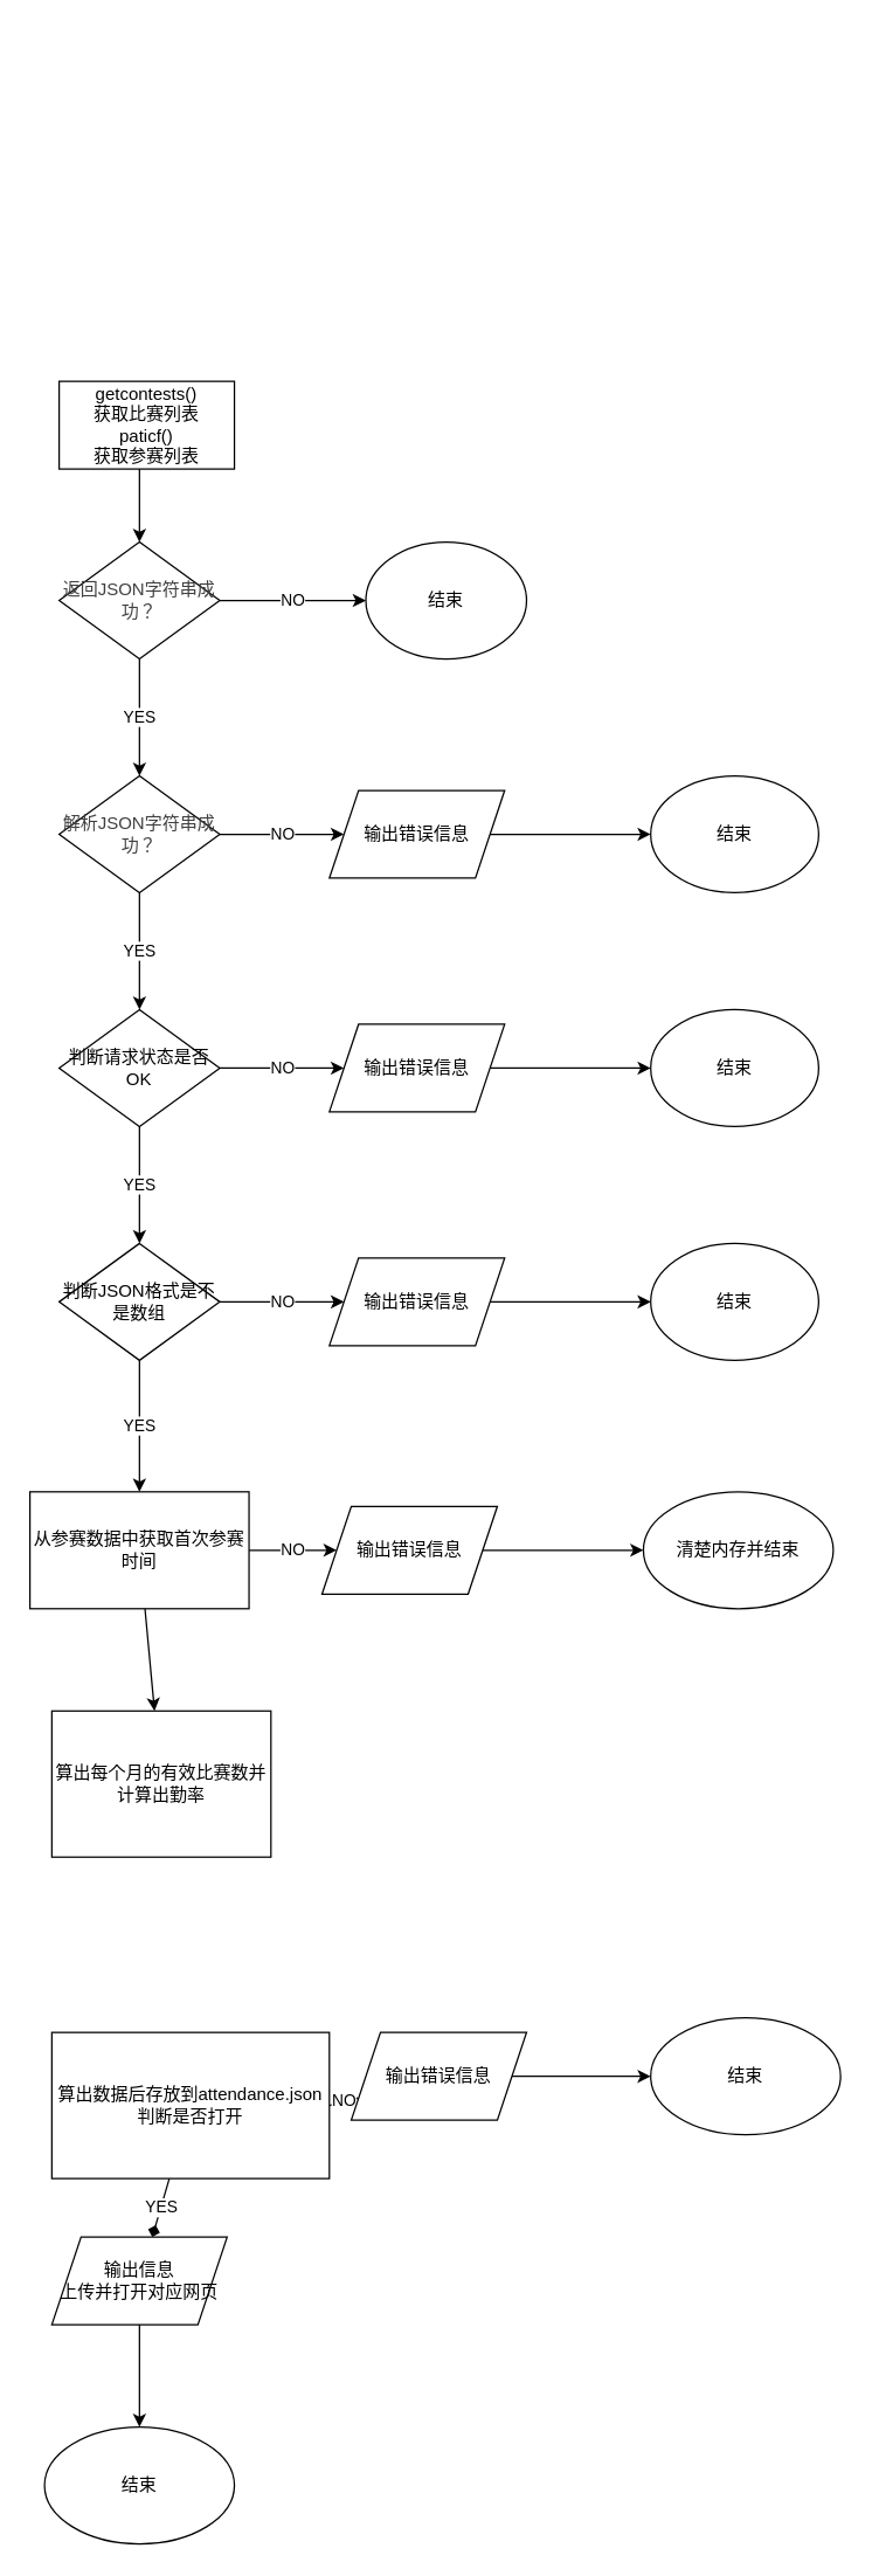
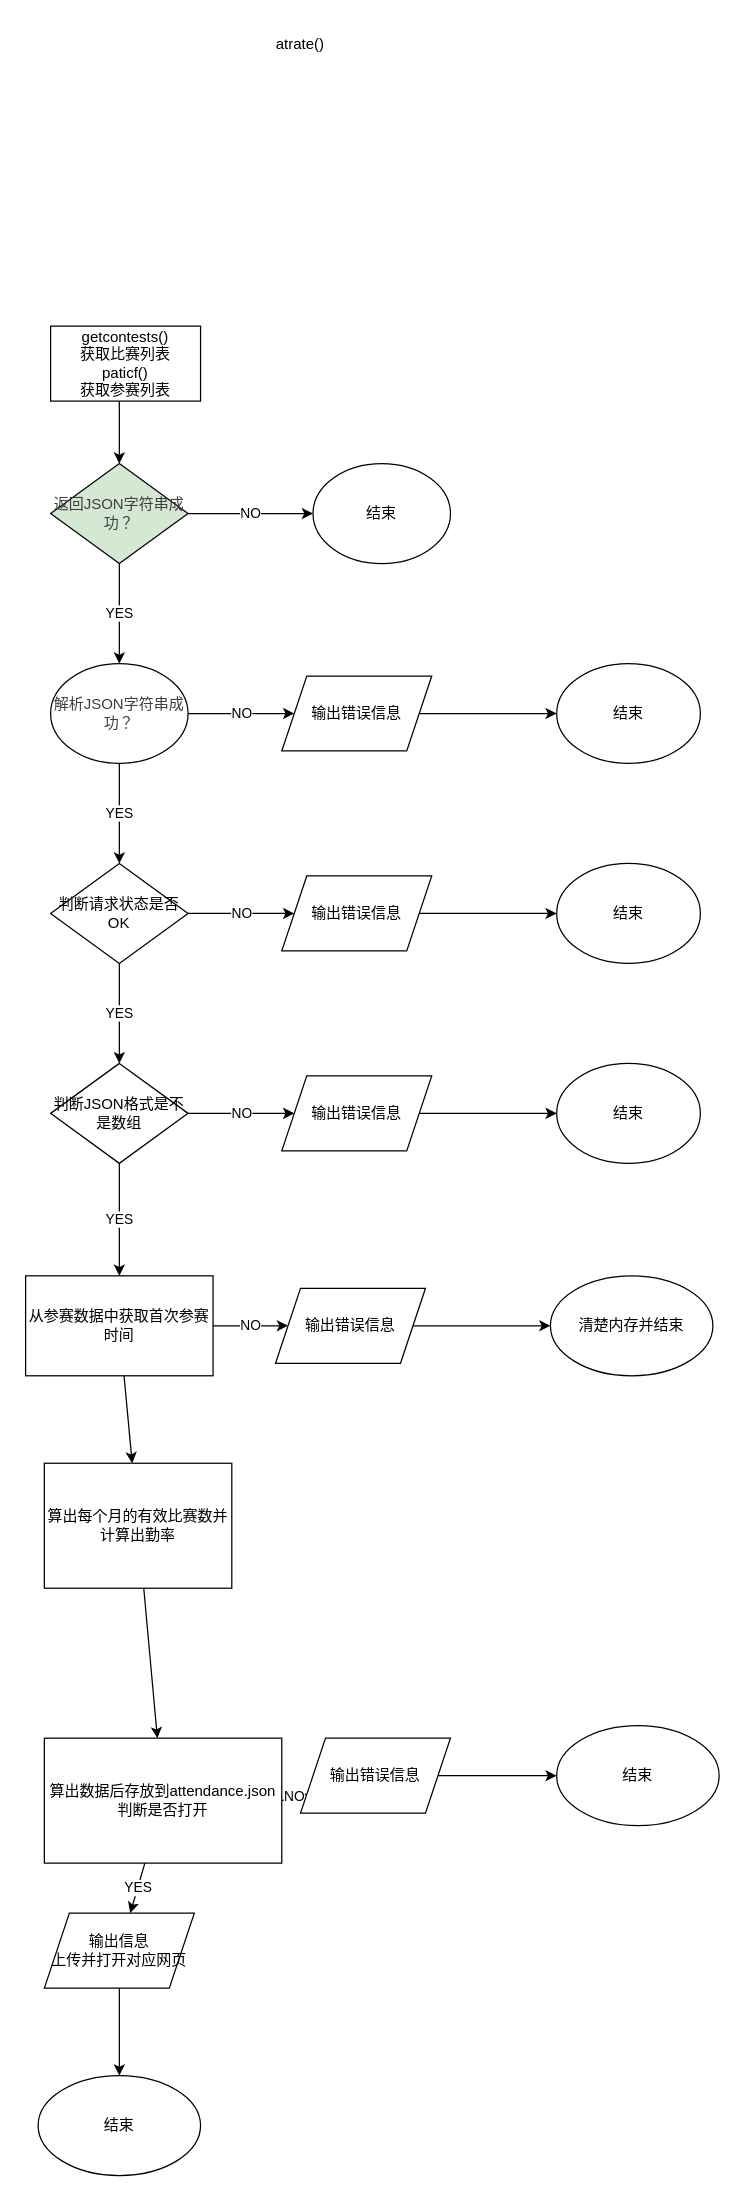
  <mxCell id="0" />
  <mxCell id="1" parent="0" />
+ <mxCell id="2" value="atrate()" style="text;html=1;align=center;verticalAlign=middle;whiteSpace=wrap;rounded=0;" vertex="1" parent="1"><mxGeometry x="210" y="20" width="60" height="30" as="geometry" /></mxCell>
  <mxCell id="3" value="getcontests()&lt;br&gt;获取比赛列表&lt;br&gt;paticf()&lt;br&gt;获取参赛列表" style="whiteSpace=wrap;html=1;" vertex="1" parent="1"><mxGeometry x="40" y="260" width="120" height="60" as="geometry" /></mxCell>
  <mxCell id="4" value="NO" style="edgeStyle=none;html=1;" edge="1" parent="1" target="5"><mxGeometry relative="1" as="geometry"><mxPoint x="150" y="410" as="sourcePoint" /><mxPoint as="offset" /></mxGeometry></mxCell>
  <mxCell id="5" value="结束" style="ellipse;whiteSpace=wrap;html=1;" vertex="1" parent="1"><mxGeometry x="250" y="370" width="110" height="80" as="geometry" /></mxCell>
  <mxCell id="6" value="YES" style="edgeStyle=none;html=1;" edge="1" parent="1" source="7" target="11"><mxGeometry relative="1" as="geometry" /></mxCell>
- <mxCell id="7" value="&lt;span style=&quot;color: rgb(63, 63, 63);&quot;&gt;返回JSON字符串成功？&lt;/span&gt;" style="rhombus;whiteSpace=wrap;html=1;" vertex="1" parent="1"><mxGeometry x="40" y="370" width="110" height="80" as="geometry" /></mxCell>
+ <mxCell id="7" value="&lt;span style=&quot;color: rgb(63, 63, 63);&quot;&gt;返回JSON字符串成功？&lt;/span&gt;" style="rhombus;whiteSpace=wrap;html=1;fillColor=#d5e8d4;" vertex="1" parent="1"><mxGeometry x="40" y="370" width="110" height="80" as="geometry" /></mxCell>
  <mxCell id="8" value="" style="edgeStyle=none;html=1;" edge="1" parent="1" target="7"><mxGeometry relative="1" as="geometry"><mxPoint x="95" y="320" as="sourcePoint" /></mxGeometry></mxCell>
  <mxCell id="9" value="NO" style="edgeStyle=none;html=1;" edge="1" parent="1" source="11" target="13"><mxGeometry relative="1" as="geometry" /></mxCell>
  <mxCell id="10" value="YES" style="edgeStyle=none;html=1;" edge="1" parent="1" source="11" target="16"><mxGeometry relative="1" as="geometry" /></mxCell>
- <mxCell id="11" value="&lt;span style=&quot;color: rgb(63, 63, 63);&quot;&gt;解析JSON字符串成功？&lt;/span&gt;" style="rhombus;whiteSpace=wrap;html=1;" vertex="1" parent="1"><mxGeometry x="40" y="530" width="110" height="80" as="geometry" /></mxCell>
+ <mxCell id="11" value="&lt;span style=&quot;color: rgb(63, 63, 63);&quot;&gt;解析JSON字符串成功？&lt;/span&gt;" style="ellipse;whiteSpace=wrap;html=1;" vertex="1" parent="1"><mxGeometry x="40" y="530" width="110" height="80" as="geometry" /></mxCell>
  <mxCell id="12" value="" style="edgeStyle=none;html=1;" edge="1" parent="1" source="13" target="14"><mxGeometry relative="1" as="geometry" /></mxCell>
  <mxCell id="13" value="输出错误信息" style="shape=parallelogram;perimeter=parallelogramPerimeter;whiteSpace=wrap;html=1;fixedSize=1;" vertex="1" parent="1"><mxGeometry x="225" y="540" width="120" height="60" as="geometry" /></mxCell>
  <mxCell id="14" value="结束" style="ellipse;whiteSpace=wrap;html=1;" vertex="1" parent="1"><mxGeometry x="445" y="530" width="115" height="80" as="geometry" /></mxCell>
  <mxCell id="15" value="YES" style="edgeStyle=none;html=1;" edge="1" parent="1" source="16" target="22"><mxGeometry relative="1" as="geometry" /></mxCell>
  <mxCell id="16" value="判断请求状态是否OK" style="rhombus;whiteSpace=wrap;html=1;" vertex="1" parent="1"><mxGeometry x="40" y="690" width="110" height="80" as="geometry" /></mxCell>
  <mxCell id="17" value="NO" style="edgeStyle=none;html=1;" edge="1" parent="1" target="19"><mxGeometry relative="1" as="geometry"><mxPoint x="150" y="730" as="sourcePoint" /></mxGeometry></mxCell>
  <mxCell id="18" value="" style="edgeStyle=none;html=1;" edge="1" parent="1" source="19" target="20"><mxGeometry relative="1" as="geometry" /></mxCell>
  <mxCell id="19" value="输出错误信息" style="shape=parallelogram;perimeter=parallelogramPerimeter;whiteSpace=wrap;html=1;fixedSize=1;" vertex="1" parent="1"><mxGeometry x="225" y="700" width="120" height="60" as="geometry" /></mxCell>
  <mxCell id="20" value="结束" style="ellipse;whiteSpace=wrap;html=1;" vertex="1" parent="1"><mxGeometry x="445" y="690" width="115" height="80" as="geometry" /></mxCell>
  <mxCell id="21" value="YES" style="edgeStyle=none;html=1;" edge="1" parent="1" source="22"><mxGeometry relative="1" as="geometry"><mxPoint x="95" y="1020" as="targetPoint" /></mxGeometry></mxCell>
  <mxCell id="22" value="判断JSON格式是不是数组" style="rhombus;whiteSpace=wrap;html=1;" vertex="1" parent="1"><mxGeometry x="40" y="850" width="110" height="80" as="geometry" /></mxCell>
  <mxCell id="23" value="NO" style="edgeStyle=none;html=1;" edge="1" parent="1" target="25"><mxGeometry relative="1" as="geometry"><mxPoint x="150" y="890" as="sourcePoint" /></mxGeometry></mxCell>
  <mxCell id="24" value="" style="edgeStyle=none;html=1;" edge="1" parent="1" source="25" target="26"><mxGeometry relative="1" as="geometry" /></mxCell>
  <mxCell id="25" value="输出错误信息" style="shape=parallelogram;perimeter=parallelogramPerimeter;whiteSpace=wrap;html=1;fixedSize=1;" vertex="1" parent="1"><mxGeometry x="225" y="860" width="120" height="60" as="geometry" /></mxCell>
  <mxCell id="26" value="结束" style="ellipse;whiteSpace=wrap;html=1;" vertex="1" parent="1"><mxGeometry x="445" y="850" width="115" height="80" as="geometry" /></mxCell>
  <mxCell id="27" value="NO" style="edgeStyle=none;html=1;" edge="1" parent="1" source="29" target="31"><mxGeometry relative="1" as="geometry" /></mxCell>
  <mxCell id="28" value="" style="edgeStyle=none;html=1;" edge="1" parent="1" source="29" target="34"><mxGeometry relative="1" as="geometry" /></mxCell>
  <mxCell id="29" value="从参赛数据中获取首次参赛时间" style="rounded=0;whiteSpace=wrap;html=1;" vertex="1" parent="1"><mxGeometry x="20" y="1020" width="150" height="80" as="geometry" /></mxCell>
  <mxCell id="30" value="" style="edgeStyle=none;html=1;" edge="1" parent="1" source="31" target="32"><mxGeometry relative="1" as="geometry" /></mxCell>
  <mxCell id="31" value="输出错误信息" style="shape=parallelogram;perimeter=parallelogramPerimeter;whiteSpace=wrap;html=1;fixedSize=1;rounded=0;" vertex="1" parent="1"><mxGeometry x="220" y="1030" width="120" height="60" as="geometry" /></mxCell>
  <mxCell id="32" value="清楚内存并结束" style="ellipse;whiteSpace=wrap;html=1;rounded=0;" vertex="1" parent="1"><mxGeometry x="440" y="1020" width="130" height="80" as="geometry" /></mxCell>
+ <mxCell id="33" value="" style="edgeStyle=none;html=1;" edge="1" parent="1" source="34" target="37"><mxGeometry relative="1" as="geometry" /></mxCell>
  <mxCell id="34" value="算出每个月的有效比赛数并计算出勤率" style="whiteSpace=wrap;html=1;rounded=0;" vertex="1" parent="1"><mxGeometry x="35" y="1170" width="150" height="100" as="geometry" /></mxCell>
  <mxCell id="35" value="NO" style="edgeStyle=none;html=1;exitX=1;exitY=0.5;exitDx=0;exitDy=0;" edge="1" parent="1" source="37" target="39"><mxGeometry relative="1" as="geometry"><mxPoint x="160" y="1399.5" as="sourcePoint" /><mxPoint x="225" y="1399.5" as="targetPoint" /></mxGeometry></mxCell>
- <mxCell id="36" value="YES" style="edgeStyle=none;html=1;endArrow=diamond;" edge="1" parent="1" source="37" target="42"><mxGeometry relative="1" as="geometry" /></mxCell>
+ <mxCell id="36" value="YES" style="edgeStyle=none;html=1;" edge="1" parent="1" source="37" target="42"><mxGeometry relative="1" as="geometry" /></mxCell>
  <mxCell id="37" value="算出数据后存放到attendance.json&lt;br&gt;判断是否打开" style="whiteSpace=wrap;html=1;rounded=0;" vertex="1" parent="1"><mxGeometry x="35" y="1390" width="190" height="100" as="geometry" /></mxCell>
  <mxCell id="38" value="" style="edgeStyle=none;html=1;" edge="1" parent="1" source="39" target="40"><mxGeometry relative="1" as="geometry" /></mxCell>
  <mxCell id="39" value="输出错误信息" style="shape=parallelogram;perimeter=parallelogramPerimeter;whiteSpace=wrap;html=1;fixedSize=1;" vertex="1" parent="1"><mxGeometry x="240" y="1390" width="120" height="60" as="geometry" /></mxCell>
  <mxCell id="40" value="结束" style="ellipse;whiteSpace=wrap;html=1;" vertex="1" parent="1"><mxGeometry x="445" y="1380" width="130" height="80" as="geometry" /></mxCell>
  <mxCell id="41" value="" style="edgeStyle=none;html=1;" edge="1" parent="1" source="42" target="43"><mxGeometry relative="1" as="geometry" /></mxCell>
  <mxCell id="42" value="输出信息&lt;br&gt;上传并打开对应网页" style="shape=parallelogram;perimeter=parallelogramPerimeter;whiteSpace=wrap;html=1;fixedSize=1;rounded=0;" vertex="1" parent="1"><mxGeometry x="35" y="1530" width="120" height="60" as="geometry" /></mxCell>
  <mxCell id="43" value="结束" style="ellipse;whiteSpace=wrap;html=1;rounded=0;" vertex="1" parent="1"><mxGeometry x="30" y="1660" width="130" height="80" as="geometry" /></mxCell>
